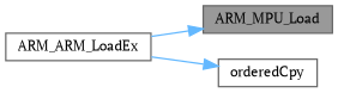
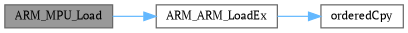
  digraph {
    fontname="PT Serif"
    rankdir=LR
    node [color=grey40 fillcolor=white fontname="PT Serif" fontsize=10 shape=box style=filled]
    edge [color=steelblue1 fontname="PT Serif" fontsize=10 labelfontname=Helvetica labelfontsize=10 style=solid]
    n1 [color=gray40 fillcolor=grey60 fontcolor=black height=0.2 label=ARM_MPU_Load width=0.4]
    n2 [height=0.2 label=ARM_ARM_LoadEx width=0.4]
    n3 [height=0.2 label=orderedCpy width=0.4]
-   n2 -> n1
+   n1 -> n2
    n2 -> n3
  }
